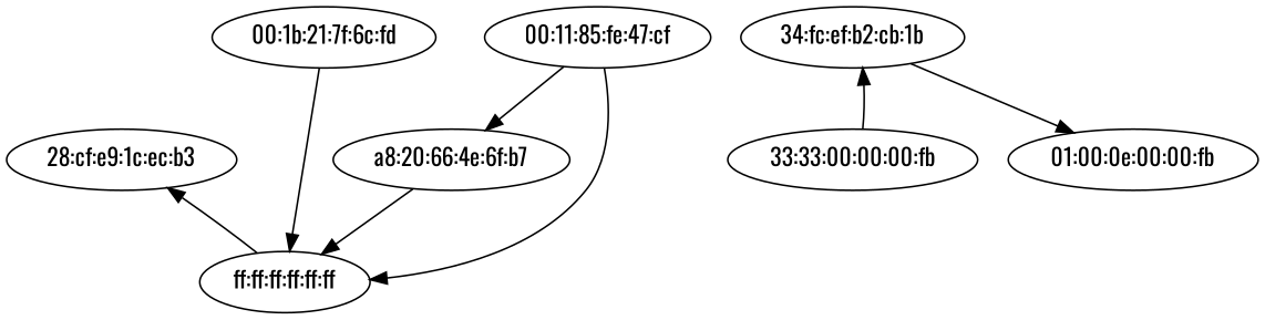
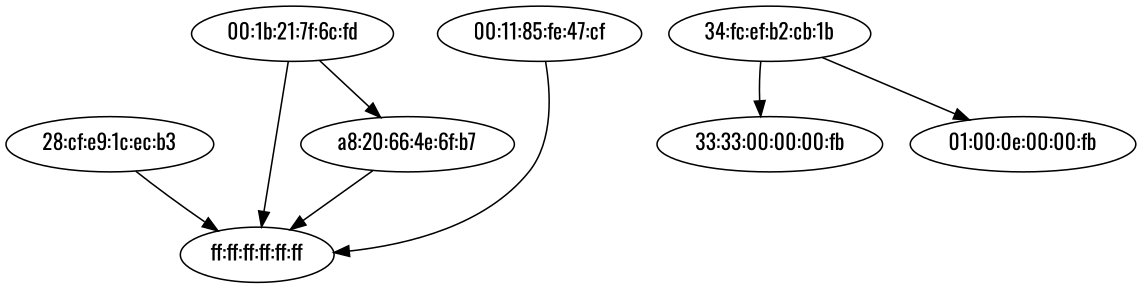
  digraph {
    fontname=Oswald
    node [fontname=Oswald]
    edge [fontname=Oswald]
    "28:cf:e9:1c:ec:b3"
    "ff:ff:ff:ff:ff:ff"
    "34:fc:ef:b2:cb:1b"
    "33:33:00:00:00:fb"
    n5 [label="01:00:0e:00:00:fb"]
    "00:1b:21:7f:6c:fd"
    "a8:20:66:4e:6f:b7"
    "00:11:85:fe:47:cf"
-   "ff:ff:ff:ff:ff:ff" -> "28:cf:e9:1c:ec:b3"
-   "33:33:00:00:00:fb" -> "34:fc:ef:b2:cb:1b"
+   "28:cf:e9:1c:ec:b3" -> "ff:ff:ff:ff:ff:ff"
+   "34:fc:ef:b2:cb:1b" -> "33:33:00:00:00:fb"
    "34:fc:ef:b2:cb:1b" -> n5
    "00:1b:21:7f:6c:fd" -> "ff:ff:ff:ff:ff:ff"
-   "00:11:85:fe:47:cf" -> "a8:20:66:4e:6f:b7"
+   "00:1b:21:7f:6c:fd" -> "a8:20:66:4e:6f:b7"
    "a8:20:66:4e:6f:b7" -> "ff:ff:ff:ff:ff:ff"
    "00:11:85:fe:47:cf" -> "ff:ff:ff:ff:ff:ff"
  }
